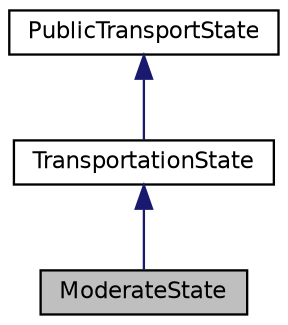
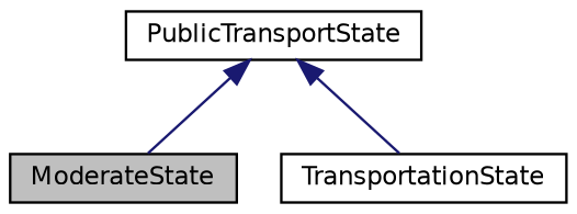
  digraph {
    node [color=black fillcolor=white fontname=Helvetica fontsize=10 shape=record style=filled]
    edge [color=midnightblue dir=back fontname=Helvetica fontsize=10 labelfontname=Helvetica labelfontsize=10 style=solid]
    n1 [fillcolor=grey75 fontcolor=black height=0.2 label=ModerateState width=0.4]
    n2 [height=0.2 label=PublicTransportState width=0.4]
    n3 [height=0.2 label=TransportationState width=0.4]
-   n3 -> n1
+   n2 -> n1
    n2 -> n3
  }
